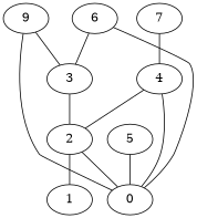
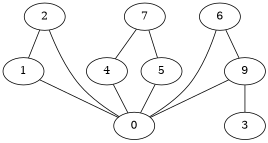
  graph {
    1
    0
    2
    3
    4
    5
    6
    7
    9
+   1 -- 0
    2 -- 1
    2 -- 0
-   3 -- 2
    4 -- 0
-   4 -- 2
    5 -- 0
    6 -- 0
-   6 -- 3
+   6 -- 9
    7 -- 4
+   7 -- 5
    9 -- 0
    9 -- 3
  }
